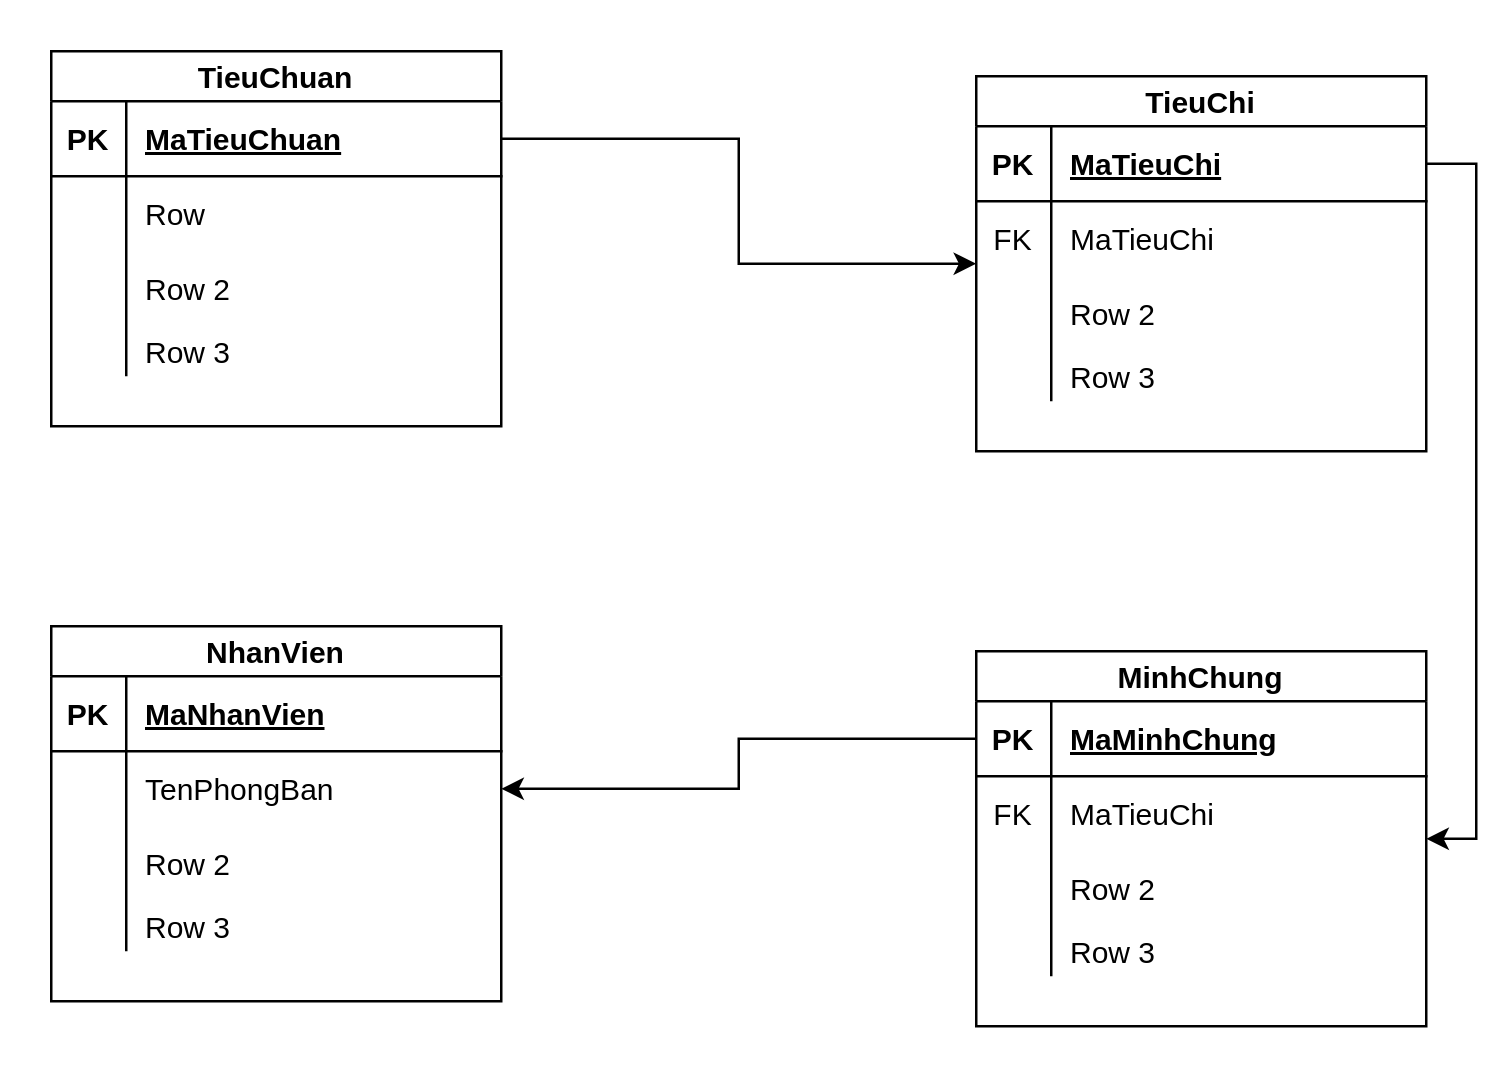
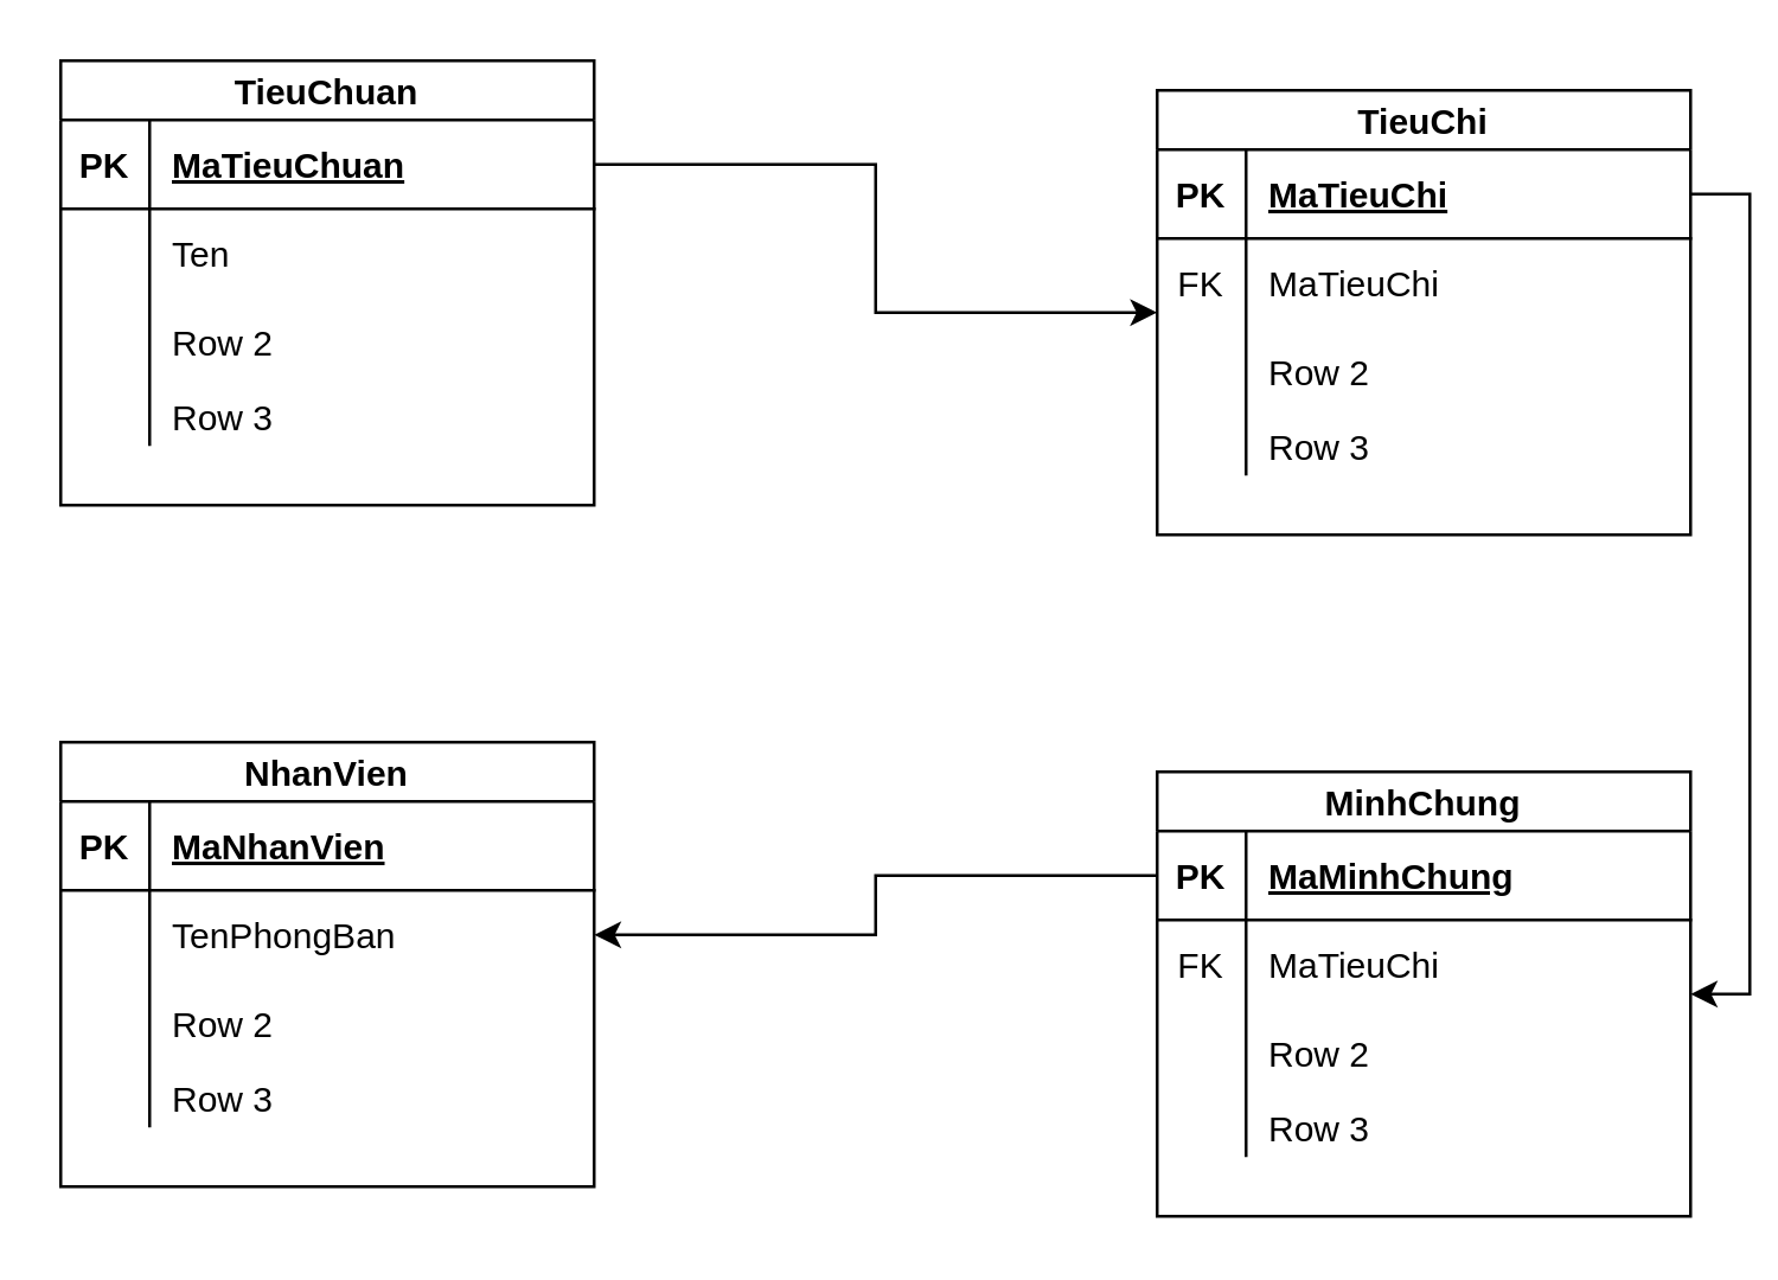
  <mxCell id="0" />
  <mxCell id="1" parent="0" />
  <mxCell id="2" value="TieuChuan" style="shape=table;startSize=20;container=1;collapsible=1;childLayout=tableLayout;fixedRows=1;rowLines=0;fontStyle=1;align=center;resizeLast=1;" vertex="1" parent="1"><mxGeometry x="20" y="20" width="180" height="150" as="geometry" /></mxCell>
  <mxCell id="3" value="" style="shape=tableRow;horizontal=0;startSize=0;swimlaneHead=0;swimlaneBody=0;fillColor=none;collapsible=0;dropTarget=0;points=[[0,0.5],[1,0.5]];portConstraint=eastwest;top=0;left=0;right=0;bottom=1;" vertex="1" parent="2"><mxGeometry y="20" width="180" height="30" as="geometry" /></mxCell>
  <mxCell id="4" value="PK" style="shape=partialRectangle;connectable=0;fillColor=none;top=0;left=0;bottom=0;right=0;fontStyle=1;overflow=hidden;" vertex="1" parent="3"><mxGeometry width="30" height="30" as="geometry"><mxRectangle width="30" height="30" as="alternateBounds" /></mxGeometry></mxCell>
  <mxCell id="5" value="MaTieuChuan" style="shape=partialRectangle;connectable=0;fillColor=none;top=0;left=0;bottom=0;right=0;align=left;spacingLeft=6;fontStyle=5;overflow=hidden;" vertex="1" parent="3"><mxGeometry x="30" width="150" height="30" as="geometry"><mxRectangle width="150" height="30" as="alternateBounds" /></mxGeometry></mxCell>
  <mxCell id="6" value="" style="shape=tableRow;horizontal=0;startSize=0;swimlaneHead=0;swimlaneBody=0;fillColor=none;collapsible=0;dropTarget=0;points=[[0,0.5],[1,0.5]];portConstraint=eastwest;top=0;left=0;right=0;bottom=0;" vertex="1" parent="2"><mxGeometry y="50" width="180" height="30" as="geometry" /></mxCell>
  <mxCell id="7" value="" style="shape=partialRectangle;connectable=0;fillColor=none;top=0;left=0;bottom=0;right=0;editable=1;overflow=hidden;" vertex="1" parent="6"><mxGeometry width="30" height="30" as="geometry"><mxRectangle width="30" height="30" as="alternateBounds" /></mxGeometry></mxCell>
- <mxCell id="8" value="Row" style="shape=partialRectangle;connectable=0;fillColor=none;top=0;left=0;bottom=0;right=0;align=left;spacingLeft=6;overflow=hidden;" vertex="1" parent="6"><mxGeometry x="30" width="150" height="30" as="geometry"><mxRectangle width="150" height="30" as="alternateBounds" /></mxGeometry></mxCell>
+ <mxCell id="8" value="Ten" style="shape=partialRectangle;connectable=0;fillColor=none;top=0;left=0;bottom=0;right=0;align=left;spacingLeft=6;overflow=hidden;" vertex="1" parent="6"><mxGeometry x="30" width="150" height="30" as="geometry"><mxRectangle width="150" height="30" as="alternateBounds" /></mxGeometry></mxCell>
  <mxCell id="9" value="" style="shape=tableRow;horizontal=0;startSize=0;swimlaneHead=0;swimlaneBody=0;fillColor=none;collapsible=0;dropTarget=0;points=[[0,0.5],[1,0.5]];portConstraint=eastwest;top=0;left=0;right=0;bottom=0;" vertex="1" parent="2"><mxGeometry y="80" width="180" height="30" as="geometry" /></mxCell>
  <mxCell id="10" value="" style="shape=partialRectangle;connectable=0;fillColor=none;top=0;left=0;bottom=0;right=0;editable=1;overflow=hidden;" vertex="1" parent="9"><mxGeometry width="30" height="30" as="geometry"><mxRectangle width="30" height="30" as="alternateBounds" /></mxGeometry></mxCell>
  <mxCell id="11" value="Row 2" style="shape=partialRectangle;connectable=0;fillColor=none;top=0;left=0;bottom=0;right=0;align=left;spacingLeft=6;overflow=hidden;" vertex="1" parent="9"><mxGeometry x="30" width="150" height="30" as="geometry"><mxRectangle width="150" height="30" as="alternateBounds" /></mxGeometry></mxCell>
  <mxCell id="12" value="" style="shape=tableRow;horizontal=0;startSize=0;swimlaneHead=0;swimlaneBody=0;fillColor=none;collapsible=0;dropTarget=0;points=[[0,0.5],[1,0.5]];portConstraint=eastwest;top=0;left=0;right=0;bottom=0;" vertex="1" parent="2"><mxGeometry y="110" width="180" height="20" as="geometry" /></mxCell>
  <mxCell id="13" value="" style="shape=partialRectangle;connectable=0;fillColor=none;top=0;left=0;bottom=0;right=0;editable=1;overflow=hidden;" vertex="1" parent="12"><mxGeometry width="30" height="20" as="geometry"><mxRectangle width="30" height="20" as="alternateBounds" /></mxGeometry></mxCell>
  <mxCell id="14" value="Row 3" style="shape=partialRectangle;connectable=0;fillColor=none;top=0;left=0;bottom=0;right=0;align=left;spacingLeft=6;overflow=hidden;" vertex="1" parent="12"><mxGeometry x="30" width="150" height="20" as="geometry"><mxRectangle width="150" height="20" as="alternateBounds" /></mxGeometry></mxCell>
  <mxCell id="15" value="TieuChi" style="shape=table;startSize=20;container=1;collapsible=1;childLayout=tableLayout;fixedRows=1;rowLines=0;fontStyle=1;align=center;resizeLast=1;" vertex="1" parent="1"><mxGeometry x="390" y="30" width="180" height="150" as="geometry" /></mxCell>
  <mxCell id="16" value="" style="shape=tableRow;horizontal=0;startSize=0;swimlaneHead=0;swimlaneBody=0;fillColor=none;collapsible=0;dropTarget=0;points=[[0,0.5],[1,0.5]];portConstraint=eastwest;top=0;left=0;right=0;bottom=1;" vertex="1" parent="15"><mxGeometry y="20" width="180" height="30" as="geometry" /></mxCell>
  <mxCell id="17" value="PK" style="shape=partialRectangle;connectable=0;fillColor=none;top=0;left=0;bottom=0;right=0;fontStyle=1;overflow=hidden;" vertex="1" parent="16"><mxGeometry width="30" height="30" as="geometry"><mxRectangle width="30" height="30" as="alternateBounds" /></mxGeometry></mxCell>
  <mxCell id="18" value="MaTieuChi" style="shape=partialRectangle;connectable=0;fillColor=none;top=0;left=0;bottom=0;right=0;align=left;spacingLeft=6;fontStyle=5;overflow=hidden;" vertex="1" parent="16"><mxGeometry x="30" width="150" height="30" as="geometry"><mxRectangle width="150" height="30" as="alternateBounds" /></mxGeometry></mxCell>
  <mxCell id="19" value="" style="shape=tableRow;horizontal=0;startSize=0;swimlaneHead=0;swimlaneBody=0;fillColor=none;collapsible=0;dropTarget=0;points=[[0,0.5],[1,0.5]];portConstraint=eastwest;top=0;left=0;right=0;bottom=0;" vertex="1" parent="15"><mxGeometry y="50" width="180" height="30" as="geometry" /></mxCell>
  <mxCell id="20" value="FK" style="shape=partialRectangle;connectable=0;fillColor=none;top=0;left=0;bottom=0;right=0;editable=1;overflow=hidden;" vertex="1" parent="19"><mxGeometry width="30" height="30" as="geometry"><mxRectangle width="30" height="30" as="alternateBounds" /></mxGeometry></mxCell>
  <mxCell id="21" value="MaTieuChi" style="shape=partialRectangle;connectable=0;fillColor=none;top=0;left=0;bottom=0;right=0;align=left;spacingLeft=6;overflow=hidden;" vertex="1" parent="19"><mxGeometry x="30" width="150" height="30" as="geometry"><mxRectangle width="150" height="30" as="alternateBounds" /></mxGeometry></mxCell>
  <mxCell id="22" value="" style="shape=tableRow;horizontal=0;startSize=0;swimlaneHead=0;swimlaneBody=0;fillColor=none;collapsible=0;dropTarget=0;points=[[0,0.5],[1,0.5]];portConstraint=eastwest;top=0;left=0;right=0;bottom=0;" vertex="1" parent="15"><mxGeometry y="80" width="180" height="30" as="geometry" /></mxCell>
  <mxCell id="23" value="" style="shape=partialRectangle;connectable=0;fillColor=none;top=0;left=0;bottom=0;right=0;editable=1;overflow=hidden;" vertex="1" parent="22"><mxGeometry width="30" height="30" as="geometry"><mxRectangle width="30" height="30" as="alternateBounds" /></mxGeometry></mxCell>
  <mxCell id="24" value="Row 2" style="shape=partialRectangle;connectable=0;fillColor=none;top=0;left=0;bottom=0;right=0;align=left;spacingLeft=6;overflow=hidden;" vertex="1" parent="22"><mxGeometry x="30" width="150" height="30" as="geometry"><mxRectangle width="150" height="30" as="alternateBounds" /></mxGeometry></mxCell>
  <mxCell id="25" value="" style="shape=tableRow;horizontal=0;startSize=0;swimlaneHead=0;swimlaneBody=0;fillColor=none;collapsible=0;dropTarget=0;points=[[0,0.5],[1,0.5]];portConstraint=eastwest;top=0;left=0;right=0;bottom=0;" vertex="1" parent="15"><mxGeometry y="110" width="180" height="20" as="geometry" /></mxCell>
  <mxCell id="26" value="" style="shape=partialRectangle;connectable=0;fillColor=none;top=0;left=0;bottom=0;right=0;editable=1;overflow=hidden;" vertex="1" parent="25"><mxGeometry width="30" height="20" as="geometry"><mxRectangle width="30" height="20" as="alternateBounds" /></mxGeometry></mxCell>
  <mxCell id="27" value="Row 3" style="shape=partialRectangle;connectable=0;fillColor=none;top=0;left=0;bottom=0;right=0;align=left;spacingLeft=6;overflow=hidden;" vertex="1" parent="25"><mxGeometry x="30" width="150" height="20" as="geometry"><mxRectangle width="150" height="20" as="alternateBounds" /></mxGeometry></mxCell>
  <mxCell id="28" style="edgeStyle=orthogonalEdgeStyle;rounded=0;orthogonalLoop=1;jettySize=auto;html=1;exitX=1;exitY=0.5;exitDx=0;exitDy=0;entryX=0;entryY=0.5;entryDx=0;entryDy=0;" edge="1" parent="1" source="3" target="15"><mxGeometry relative="1" as="geometry" /></mxCell>
  <mxCell id="29" value="MinhChung" style="shape=table;startSize=20;container=1;collapsible=1;childLayout=tableLayout;fixedRows=1;rowLines=0;fontStyle=1;align=center;resizeLast=1;" vertex="1" parent="1"><mxGeometry x="390" y="260" width="180" height="150" as="geometry" /></mxCell>
  <mxCell id="30" value="" style="shape=tableRow;horizontal=0;startSize=0;swimlaneHead=0;swimlaneBody=0;fillColor=none;collapsible=0;dropTarget=0;points=[[0,0.5],[1,0.5]];portConstraint=eastwest;top=0;left=0;right=0;bottom=1;" vertex="1" parent="29"><mxGeometry y="20" width="180" height="30" as="geometry" /></mxCell>
  <mxCell id="31" value="PK" style="shape=partialRectangle;connectable=0;fillColor=none;top=0;left=0;bottom=0;right=0;fontStyle=1;overflow=hidden;" vertex="1" parent="30"><mxGeometry width="30" height="30" as="geometry"><mxRectangle width="30" height="30" as="alternateBounds" /></mxGeometry></mxCell>
  <mxCell id="32" value="MaMinhChung" style="shape=partialRectangle;connectable=0;fillColor=none;top=0;left=0;bottom=0;right=0;align=left;spacingLeft=6;fontStyle=5;overflow=hidden;" vertex="1" parent="30"><mxGeometry x="30" width="150" height="30" as="geometry"><mxRectangle width="150" height="30" as="alternateBounds" /></mxGeometry></mxCell>
  <mxCell id="33" value="" style="shape=tableRow;horizontal=0;startSize=0;swimlaneHead=0;swimlaneBody=0;fillColor=none;collapsible=0;dropTarget=0;points=[[0,0.5],[1,0.5]];portConstraint=eastwest;top=0;left=0;right=0;bottom=0;" vertex="1" parent="29"><mxGeometry y="50" width="180" height="30" as="geometry" /></mxCell>
  <mxCell id="34" value="FK" style="shape=partialRectangle;connectable=0;fillColor=none;top=0;left=0;bottom=0;right=0;editable=1;overflow=hidden;" vertex="1" parent="33"><mxGeometry width="30" height="30" as="geometry"><mxRectangle width="30" height="30" as="alternateBounds" /></mxGeometry></mxCell>
  <mxCell id="35" value="MaTieuChi" style="shape=partialRectangle;connectable=0;fillColor=none;top=0;left=0;bottom=0;right=0;align=left;spacingLeft=6;overflow=hidden;" vertex="1" parent="33"><mxGeometry x="30" width="150" height="30" as="geometry"><mxRectangle width="150" height="30" as="alternateBounds" /></mxGeometry></mxCell>
  <mxCell id="36" value="" style="shape=tableRow;horizontal=0;startSize=0;swimlaneHead=0;swimlaneBody=0;fillColor=none;collapsible=0;dropTarget=0;points=[[0,0.5],[1,0.5]];portConstraint=eastwest;top=0;left=0;right=0;bottom=0;" vertex="1" parent="29"><mxGeometry y="80" width="180" height="30" as="geometry" /></mxCell>
  <mxCell id="37" value="" style="shape=partialRectangle;connectable=0;fillColor=none;top=0;left=0;bottom=0;right=0;editable=1;overflow=hidden;" vertex="1" parent="36"><mxGeometry width="30" height="30" as="geometry"><mxRectangle width="30" height="30" as="alternateBounds" /></mxGeometry></mxCell>
  <mxCell id="38" value="Row 2" style="shape=partialRectangle;connectable=0;fillColor=none;top=0;left=0;bottom=0;right=0;align=left;spacingLeft=6;overflow=hidden;" vertex="1" parent="36"><mxGeometry x="30" width="150" height="30" as="geometry"><mxRectangle width="150" height="30" as="alternateBounds" /></mxGeometry></mxCell>
  <mxCell id="39" value="" style="shape=tableRow;horizontal=0;startSize=0;swimlaneHead=0;swimlaneBody=0;fillColor=none;collapsible=0;dropTarget=0;points=[[0,0.5],[1,0.5]];portConstraint=eastwest;top=0;left=0;right=0;bottom=0;" vertex="1" parent="29"><mxGeometry y="110" width="180" height="20" as="geometry" /></mxCell>
  <mxCell id="40" value="" style="shape=partialRectangle;connectable=0;fillColor=none;top=0;left=0;bottom=0;right=0;editable=1;overflow=hidden;" vertex="1" parent="39"><mxGeometry width="30" height="20" as="geometry"><mxRectangle width="30" height="20" as="alternateBounds" /></mxGeometry></mxCell>
  <mxCell id="41" value="Row 3" style="shape=partialRectangle;connectable=0;fillColor=none;top=0;left=0;bottom=0;right=0;align=left;spacingLeft=6;overflow=hidden;" vertex="1" parent="39"><mxGeometry x="30" width="150" height="20" as="geometry"><mxRectangle width="150" height="20" as="alternateBounds" /></mxGeometry></mxCell>
  <mxCell id="42" style="edgeStyle=orthogonalEdgeStyle;rounded=0;orthogonalLoop=1;jettySize=auto;html=1;exitX=1;exitY=0.5;exitDx=0;exitDy=0;entryX=1;entryY=0.5;entryDx=0;entryDy=0;" edge="1" parent="1" source="16" target="29"><mxGeometry relative="1" as="geometry" /></mxCell>
  <mxCell id="43" value="NhanVien" style="shape=table;startSize=20;container=1;collapsible=1;childLayout=tableLayout;fixedRows=1;rowLines=0;fontStyle=1;align=center;resizeLast=1;" vertex="1" parent="1"><mxGeometry x="20" y="250" width="180" height="150" as="geometry" /></mxCell>
  <mxCell id="44" value="" style="shape=tableRow;horizontal=0;startSize=0;swimlaneHead=0;swimlaneBody=0;fillColor=none;collapsible=0;dropTarget=0;points=[[0,0.5],[1,0.5]];portConstraint=eastwest;top=0;left=0;right=0;bottom=1;" vertex="1" parent="43"><mxGeometry y="20" width="180" height="30" as="geometry" /></mxCell>
  <mxCell id="45" value="PK" style="shape=partialRectangle;connectable=0;fillColor=none;top=0;left=0;bottom=0;right=0;fontStyle=1;overflow=hidden;" vertex="1" parent="44"><mxGeometry width="30" height="30" as="geometry"><mxRectangle width="30" height="30" as="alternateBounds" /></mxGeometry></mxCell>
  <mxCell id="46" value="MaNhanVien" style="shape=partialRectangle;connectable=0;fillColor=none;top=0;left=0;bottom=0;right=0;align=left;spacingLeft=6;fontStyle=5;overflow=hidden;" vertex="1" parent="44"><mxGeometry x="30" width="150" height="30" as="geometry"><mxRectangle width="150" height="30" as="alternateBounds" /></mxGeometry></mxCell>
  <mxCell id="47" value="" style="shape=tableRow;horizontal=0;startSize=0;swimlaneHead=0;swimlaneBody=0;fillColor=none;collapsible=0;dropTarget=0;points=[[0,0.5],[1,0.5]];portConstraint=eastwest;top=0;left=0;right=0;bottom=0;" vertex="1" parent="43"><mxGeometry y="50" width="180" height="30" as="geometry" /></mxCell>
  <mxCell id="48" value="" style="shape=partialRectangle;connectable=0;fillColor=none;top=0;left=0;bottom=0;right=0;editable=1;overflow=hidden;" vertex="1" parent="47"><mxGeometry width="30" height="30" as="geometry"><mxRectangle width="30" height="30" as="alternateBounds" /></mxGeometry></mxCell>
  <mxCell id="49" value="TenPhongBan" style="shape=partialRectangle;connectable=0;fillColor=none;top=0;left=0;bottom=0;right=0;align=left;spacingLeft=6;overflow=hidden;" vertex="1" parent="47"><mxGeometry x="30" width="150" height="30" as="geometry"><mxRectangle width="150" height="30" as="alternateBounds" /></mxGeometry></mxCell>
  <mxCell id="50" value="" style="shape=tableRow;horizontal=0;startSize=0;swimlaneHead=0;swimlaneBody=0;fillColor=none;collapsible=0;dropTarget=0;points=[[0,0.5],[1,0.5]];portConstraint=eastwest;top=0;left=0;right=0;bottom=0;" vertex="1" parent="43"><mxGeometry y="80" width="180" height="30" as="geometry" /></mxCell>
  <mxCell id="51" value="" style="shape=partialRectangle;connectable=0;fillColor=none;top=0;left=0;bottom=0;right=0;editable=1;overflow=hidden;" vertex="1" parent="50"><mxGeometry width="30" height="30" as="geometry"><mxRectangle width="30" height="30" as="alternateBounds" /></mxGeometry></mxCell>
  <mxCell id="52" value="Row 2" style="shape=partialRectangle;connectable=0;fillColor=none;top=0;left=0;bottom=0;right=0;align=left;spacingLeft=6;overflow=hidden;" vertex="1" parent="50"><mxGeometry x="30" width="150" height="30" as="geometry"><mxRectangle width="150" height="30" as="alternateBounds" /></mxGeometry></mxCell>
  <mxCell id="53" value="" style="shape=tableRow;horizontal=0;startSize=0;swimlaneHead=0;swimlaneBody=0;fillColor=none;collapsible=0;dropTarget=0;points=[[0,0.5],[1,0.5]];portConstraint=eastwest;top=0;left=0;right=0;bottom=0;" vertex="1" parent="43"><mxGeometry y="110" width="180" height="20" as="geometry" /></mxCell>
  <mxCell id="54" value="" style="shape=partialRectangle;connectable=0;fillColor=none;top=0;left=0;bottom=0;right=0;editable=1;overflow=hidden;" vertex="1" parent="53"><mxGeometry width="30" height="20" as="geometry"><mxRectangle width="30" height="20" as="alternateBounds" /></mxGeometry></mxCell>
  <mxCell id="55" value="Row 3" style="shape=partialRectangle;connectable=0;fillColor=none;top=0;left=0;bottom=0;right=0;align=left;spacingLeft=6;overflow=hidden;" vertex="1" parent="53"><mxGeometry x="30" width="150" height="20" as="geometry"><mxRectangle width="150" height="20" as="alternateBounds" /></mxGeometry></mxCell>
  <mxCell id="56" style="edgeStyle=orthogonalEdgeStyle;rounded=0;orthogonalLoop=1;jettySize=auto;html=1;entryX=1;entryY=0.5;entryDx=0;entryDy=0;" edge="1" parent="1" source="30" target="47"><mxGeometry relative="1" as="geometry" /></mxCell>
